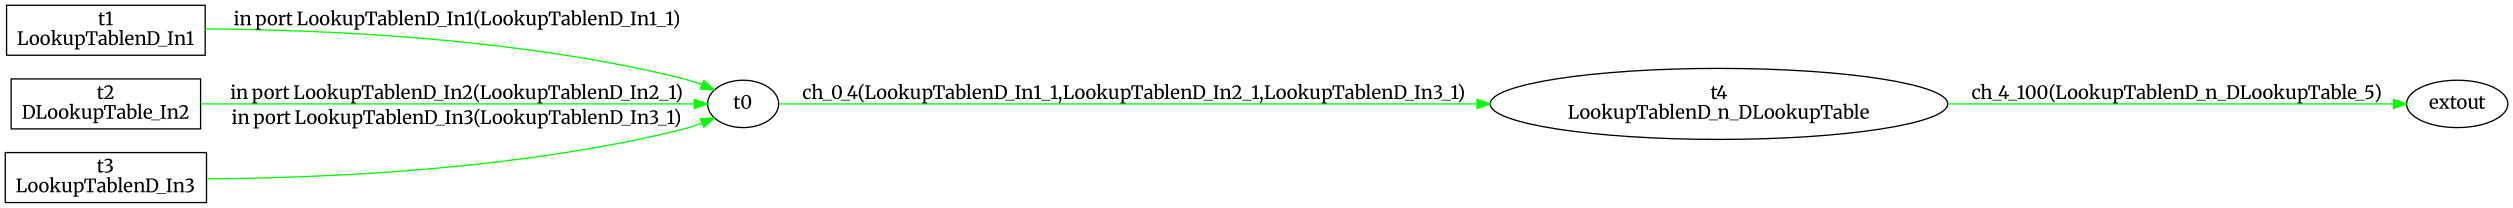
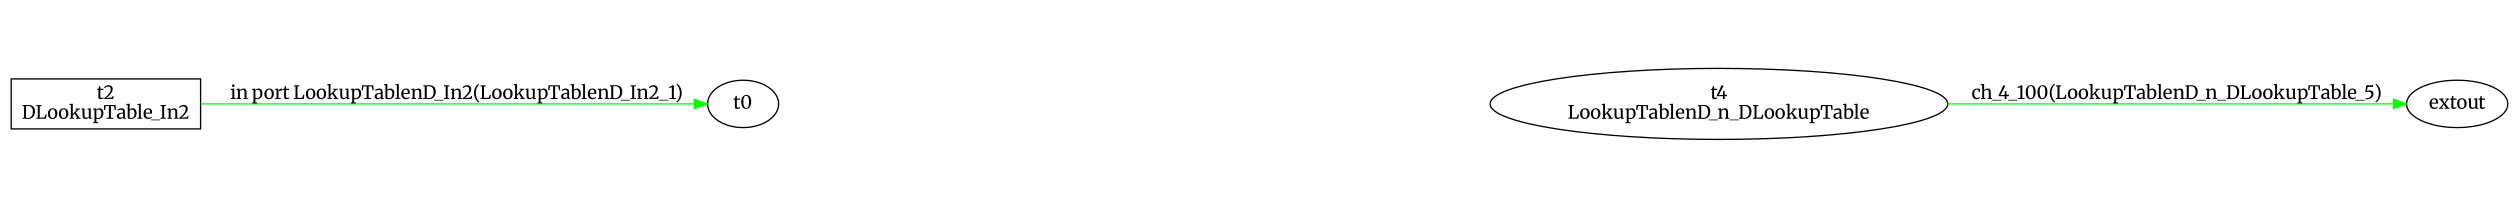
  digraph {
    fontname=Merriweather
    rankdir=LR
    node [fontname=Merriweather]
    edge [color=green fontname=Merriweather]
    n1 [label="t4\nLookupTablenD_n_DLookupTable"]
    n2 [label=extout]
    t0
-   n4 [label="t1\nLookupTablenD_In1" shape=box]
    n5 [label="t2\nDLookupTable_In2" shape=box]
-   n6 [label="t3\nLookupTablenD_In3" shape=box]
    n1 -> n2 [label="ch_4_100(LookupTablenD_n_DLookupTable_5)"]
-   t0 -> n1 [label="ch_0_4(LookupTablenD_In1_1,LookupTablenD_In2_1,LookupTablenD_In3_1)"]
-   n4 -> t0 [label="in port LookupTablenD_In1(LookupTablenD_In1_1)"]
    n5 -> t0 [label="in port LookupTablenD_In2(LookupTablenD_In2_1)"]
-   n6 -> t0 [label="in port LookupTablenD_In3(LookupTablenD_In3_1)"]
  }
